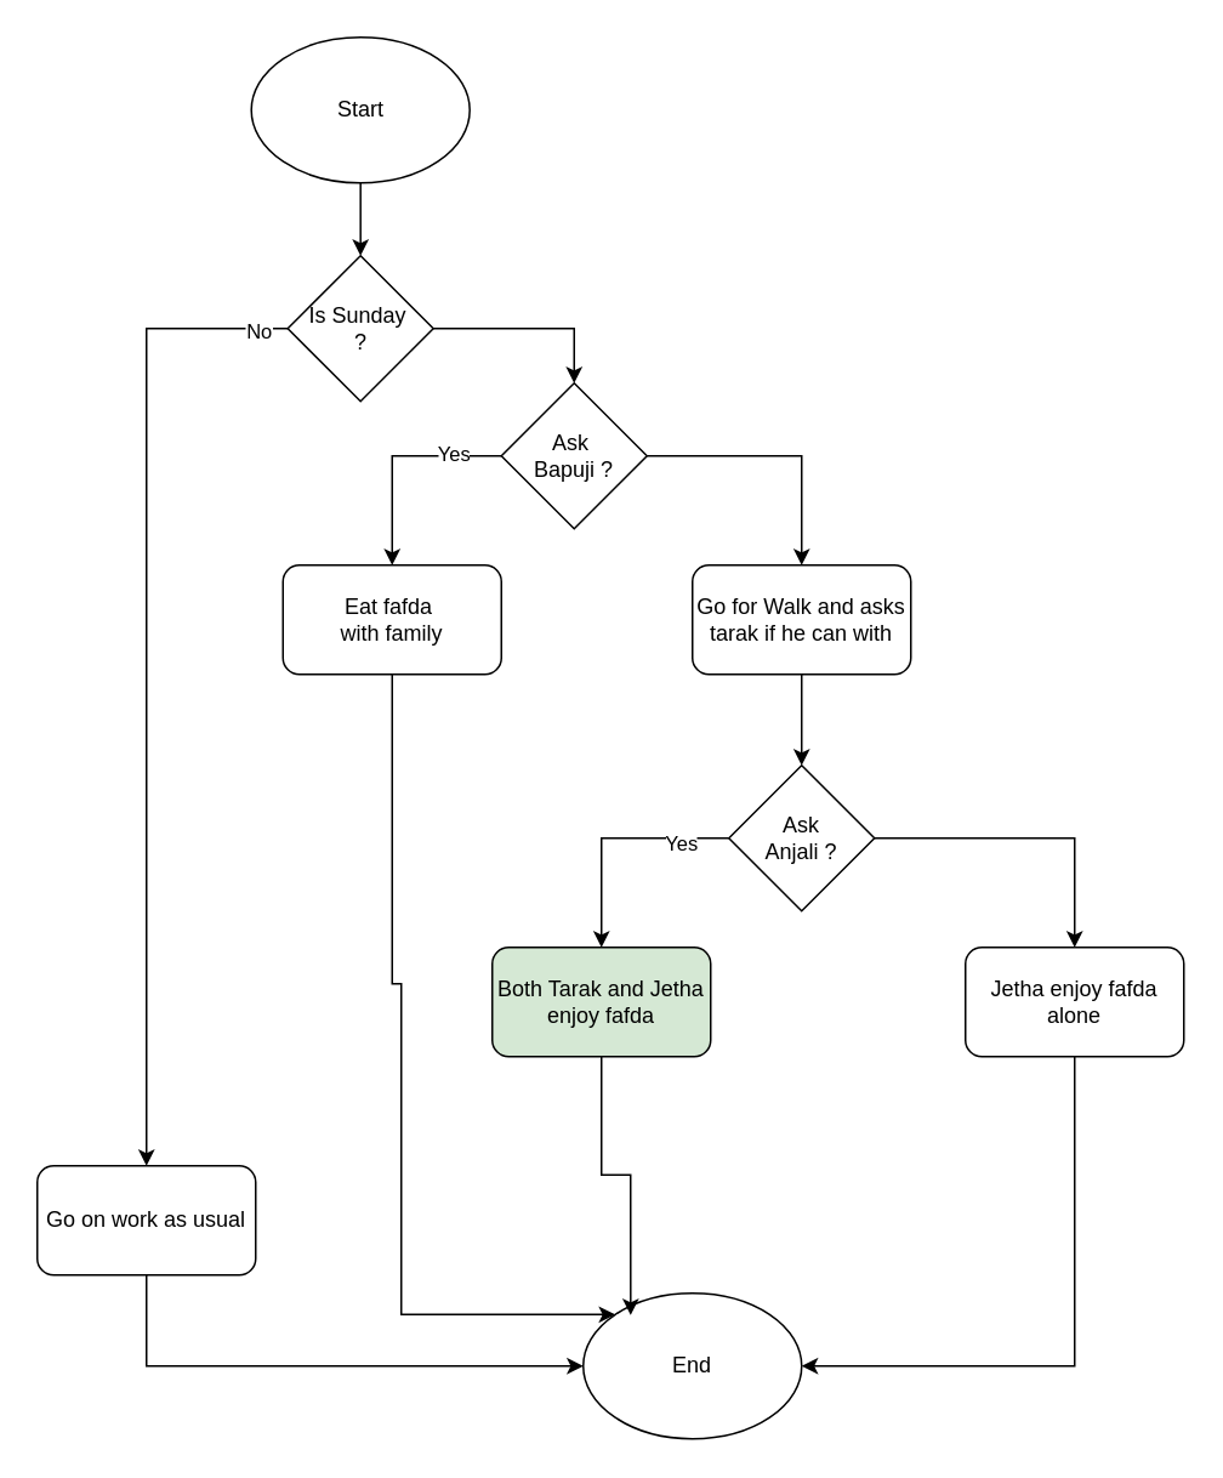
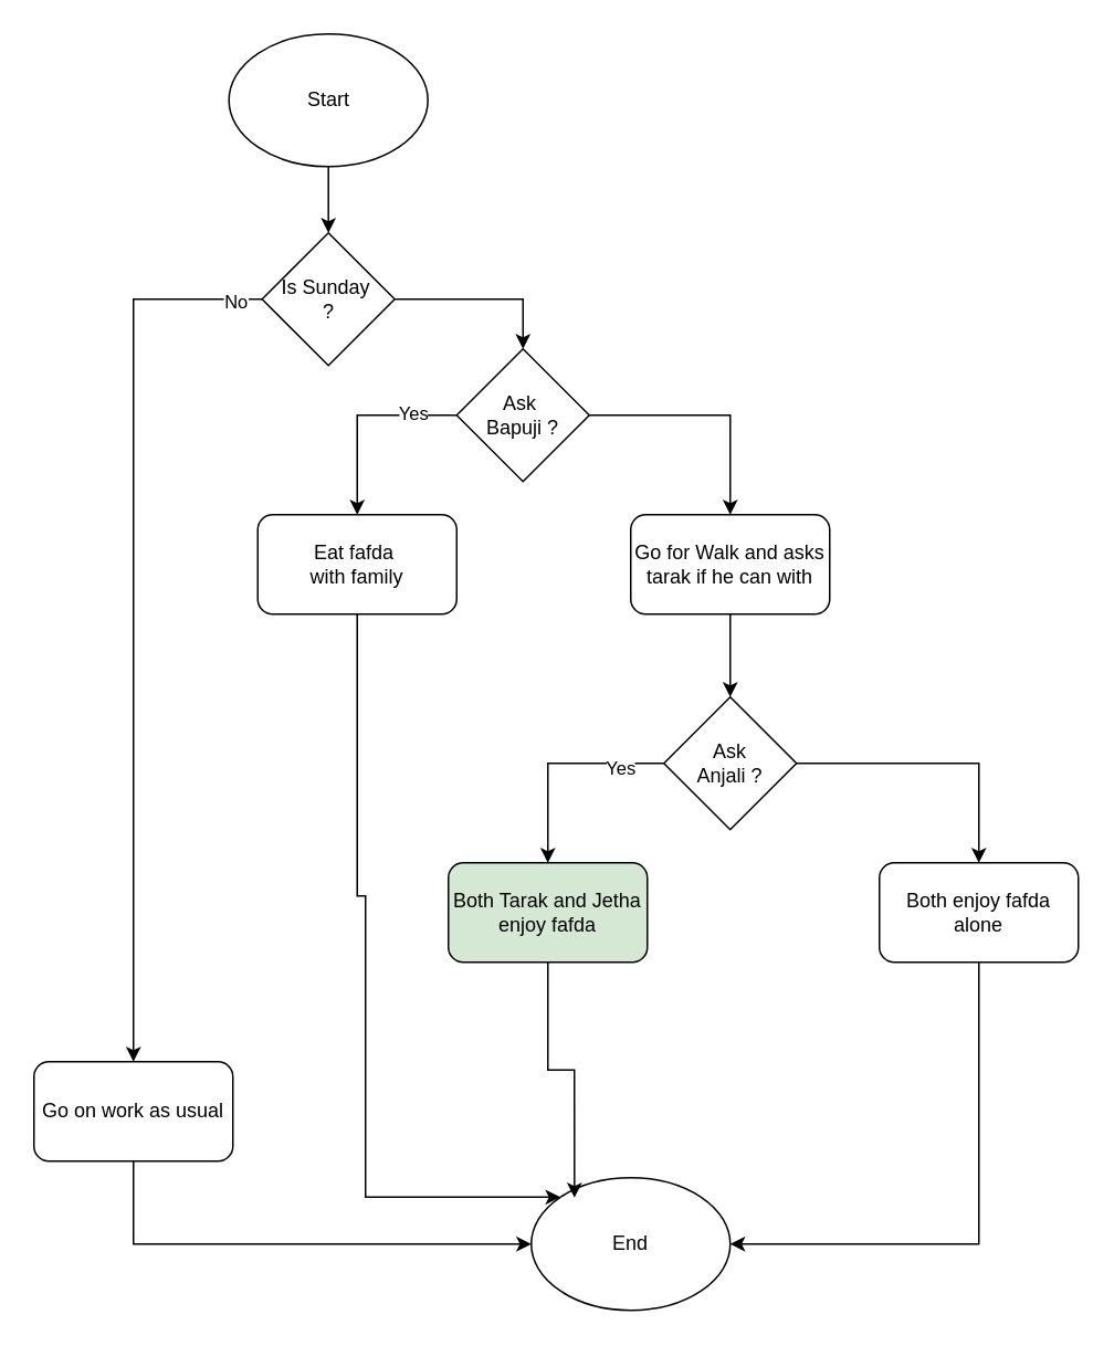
  <mxCell id="0" />
  <mxCell id="1" parent="0" />
  <mxCell id="2" style="edgeStyle=orthogonalEdgeStyle;rounded=0;orthogonalLoop=1;jettySize=auto;html=1;exitX=0.5;exitY=1;exitDx=0;exitDy=0;entryX=0.5;entryY=0;entryDx=0;entryDy=0;" edge="1" parent="1" source="3" target="7"><mxGeometry relative="1" as="geometry" /></mxCell>
  <mxCell id="3" value="Start" style="ellipse;whiteSpace=wrap;html=1;" vertex="1" parent="1"><mxGeometry x="137.62" y="20" width="120" height="80" as="geometry" /></mxCell>
  <mxCell id="4" style="edgeStyle=orthogonalEdgeStyle;rounded=0;orthogonalLoop=1;jettySize=auto;html=1;exitX=0;exitY=0.5;exitDx=0;exitDy=0;" edge="1" parent="1" source="7" target="10"><mxGeometry relative="1" as="geometry" /></mxCell>
  <mxCell id="5" value="No" style="edgeLabel;html=1;align=center;verticalAlign=middle;resizable=0;points=[];" vertex="1" connectable="0" parent="4"><mxGeometry x="-0.941" y="1" relative="1" as="geometry"><mxPoint as="offset" /></mxGeometry></mxCell>
  <mxCell id="6" style="edgeStyle=orthogonalEdgeStyle;rounded=0;orthogonalLoop=1;jettySize=auto;html=1;exitX=1;exitY=0.5;exitDx=0;exitDy=0;entryX=0.5;entryY=0;entryDx=0;entryDy=0;" edge="1" parent="1" source="7" target="14"><mxGeometry relative="1" as="geometry" /></mxCell>
  <mxCell id="7" value="Is Sunday&amp;nbsp;&lt;div&gt;?&lt;/div&gt;" style="rhombus;whiteSpace=wrap;html=1;" vertex="1" parent="1"><mxGeometry x="157.62" y="140" width="80" height="80" as="geometry" /></mxCell>
  <mxCell id="8" value="End" style="ellipse;whiteSpace=wrap;html=1;" vertex="1" parent="1"><mxGeometry x="320" y="710" width="120" height="80" as="geometry" /></mxCell>
  <mxCell id="9" style="edgeStyle=orthogonalEdgeStyle;rounded=0;orthogonalLoop=1;jettySize=auto;html=1;exitX=0.5;exitY=1;exitDx=0;exitDy=0;entryX=0;entryY=0.5;entryDx=0;entryDy=0;" edge="1" parent="1" source="10" target="8"><mxGeometry relative="1" as="geometry" /></mxCell>
  <mxCell id="10" value="Go on work as usual" style="rounded=1;whiteSpace=wrap;html=1;" vertex="1" parent="1"><mxGeometry x="20" y="640" width="120" height="60" as="geometry" /></mxCell>
  <mxCell id="11" style="edgeStyle=orthogonalEdgeStyle;rounded=0;orthogonalLoop=1;jettySize=auto;html=1;exitX=0;exitY=0.5;exitDx=0;exitDy=0;" edge="1" parent="1" source="14" target="16"><mxGeometry relative="1" as="geometry" /></mxCell>
  <mxCell id="12" value="Yes" style="edgeLabel;html=1;align=center;verticalAlign=middle;resizable=0;points=[];" vertex="1" connectable="0" parent="11"><mxGeometry x="-0.553" y="-2" relative="1" as="geometry"><mxPoint as="offset" /></mxGeometry></mxCell>
  <mxCell id="13" style="edgeStyle=orthogonalEdgeStyle;rounded=0;orthogonalLoop=1;jettySize=auto;html=1;exitX=1;exitY=0.5;exitDx=0;exitDy=0;" edge="1" parent="1" source="14" target="18"><mxGeometry relative="1" as="geometry" /></mxCell>
  <mxCell id="14" value="Ask&amp;nbsp;&lt;div&gt;Bapuji ?&lt;/div&gt;" style="rhombus;whiteSpace=wrap;html=1;" vertex="1" parent="1"><mxGeometry x="275" y="210" width="80" height="80" as="geometry" /></mxCell>
  <mxCell id="15" style="edgeStyle=orthogonalEdgeStyle;rounded=0;orthogonalLoop=1;jettySize=auto;html=1;exitX=0.5;exitY=1;exitDx=0;exitDy=0;entryX=0;entryY=0;entryDx=0;entryDy=0;" edge="1" parent="1" source="16" target="8"><mxGeometry relative="1" as="geometry"><Array as="points"><mxPoint x="215" y="540" /><mxPoint x="220" y="540" /><mxPoint x="220" y="722" /></Array></mxGeometry></mxCell>
  <mxCell id="16" value="Eat fafda&amp;nbsp;&lt;div&gt;with family&lt;/div&gt;" style="rounded=1;whiteSpace=wrap;html=1;" vertex="1" parent="1"><mxGeometry x="155" y="310" width="120" height="60" as="geometry" /></mxCell>
  <mxCell id="17" style="edgeStyle=orthogonalEdgeStyle;rounded=0;orthogonalLoop=1;jettySize=auto;html=1;exitX=0.5;exitY=1;exitDx=0;exitDy=0;entryX=0.5;entryY=0;entryDx=0;entryDy=0;" edge="1" parent="1" source="18" target="22"><mxGeometry relative="1" as="geometry" /></mxCell>
  <mxCell id="18" value="Go for Walk and asks tarak if he can with" style="rounded=1;whiteSpace=wrap;html=1;" vertex="1" parent="1"><mxGeometry x="380" y="310" width="120" height="60" as="geometry" /></mxCell>
  <mxCell id="19" style="edgeStyle=orthogonalEdgeStyle;rounded=0;orthogonalLoop=1;jettySize=auto;html=1;exitX=0;exitY=0.5;exitDx=0;exitDy=0;entryX=0.5;entryY=0;entryDx=0;entryDy=0;" edge="1" parent="1" source="22" target="23"><mxGeometry relative="1" as="geometry" /></mxCell>
  <mxCell id="20" value="Yes" style="edgeLabel;html=1;align=center;verticalAlign=middle;resizable=0;points=[];" vertex="1" connectable="0" parent="19"><mxGeometry x="-0.582" y="2" relative="1" as="geometry"><mxPoint as="offset" /></mxGeometry></mxCell>
  <mxCell id="21" style="edgeStyle=orthogonalEdgeStyle;rounded=0;orthogonalLoop=1;jettySize=auto;html=1;exitX=1;exitY=0.5;exitDx=0;exitDy=0;entryX=0.5;entryY=0;entryDx=0;entryDy=0;" edge="1" parent="1" source="22" target="25"><mxGeometry relative="1" as="geometry" /></mxCell>
  <mxCell id="22" value="Ask&lt;div&gt;Anjali ?&lt;/div&gt;" style="rhombus;whiteSpace=wrap;html=1;" vertex="1" parent="1"><mxGeometry x="400" y="420" width="80" height="80" as="geometry" /></mxCell>
  <mxCell id="23" value="Both Tarak and Jetha enjoy fafda" style="rounded=1;whiteSpace=wrap;html=1;fillColor=#d5e8d4;" vertex="1" parent="1"><mxGeometry x="270" y="520" width="120" height="60" as="geometry" /></mxCell>
  <mxCell id="24" style="edgeStyle=orthogonalEdgeStyle;rounded=0;orthogonalLoop=1;jettySize=auto;html=1;exitX=0.5;exitY=1;exitDx=0;exitDy=0;entryX=1;entryY=0.5;entryDx=0;entryDy=0;" edge="1" parent="1" source="25" target="8"><mxGeometry relative="1" as="geometry" /></mxCell>
- <mxCell id="25" value="Jetha enjoy fafda alone" style="rounded=1;whiteSpace=wrap;html=1;" vertex="1" parent="1"><mxGeometry x="530" y="520" width="120" height="60" as="geometry" /></mxCell>
+ <mxCell id="25" value="Both enjoy fafda alone" style="rounded=1;whiteSpace=wrap;html=1;" vertex="1" parent="1"><mxGeometry x="530" y="520" width="120" height="60" as="geometry" /></mxCell>
  <mxCell id="26" style="edgeStyle=orthogonalEdgeStyle;rounded=0;orthogonalLoop=1;jettySize=auto;html=1;exitX=0.5;exitY=1;exitDx=0;exitDy=0;entryX=0.217;entryY=0.15;entryDx=0;entryDy=0;entryPerimeter=0;" edge="1" parent="1" source="23" target="8"><mxGeometry relative="1" as="geometry" /></mxCell>
